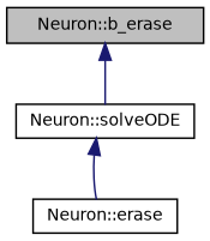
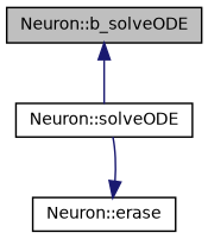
  digraph {
    rankdir=TB
    node [color=black fillcolor=white fontname=Helvetica fontsize=10 shape=record style=filled]
    edge [color=midnightblue dir=back fontname=Helvetica fontsize=10 labelfontname=Helvetica labelfontsize=10 style=solid]
-   n1 [fillcolor=grey75 fontcolor=black height=0.2 label="Neuron::b_erase" width=0.4]
+   n1 [fillcolor=grey75 fontcolor=black height=0.2 label="Neuron::b_solveODE" width=0.4]
    n2 [height=0.2 label="Neuron::solveODE" width=0.4]
    n3 [height=0.2 label="Neuron::erase" width=0.4]
    n1 -> n2
-   n2 -> n3
+   n3 -> n2
  }
